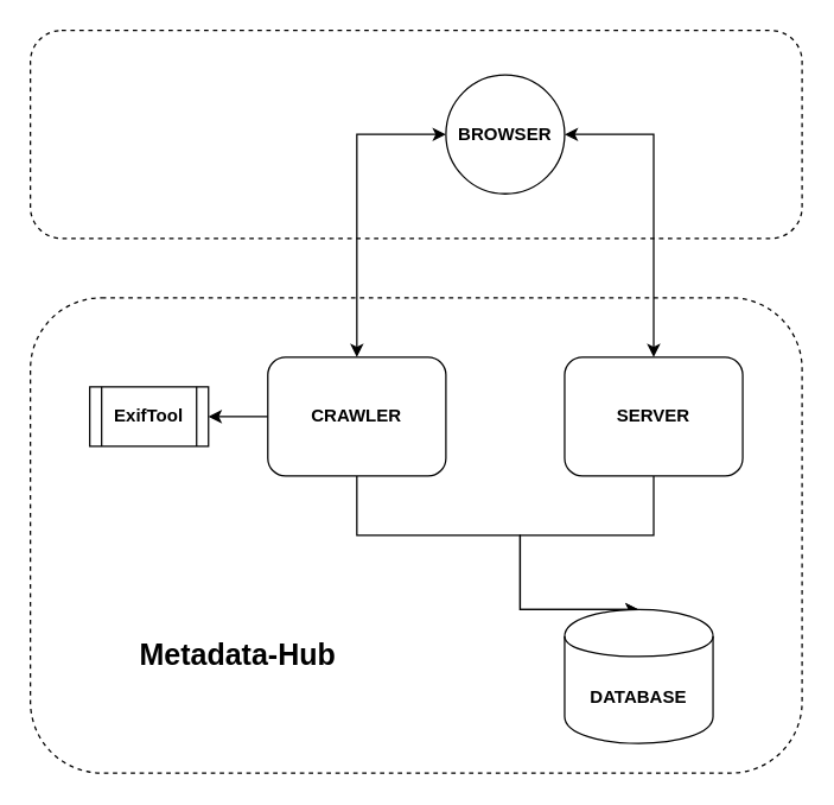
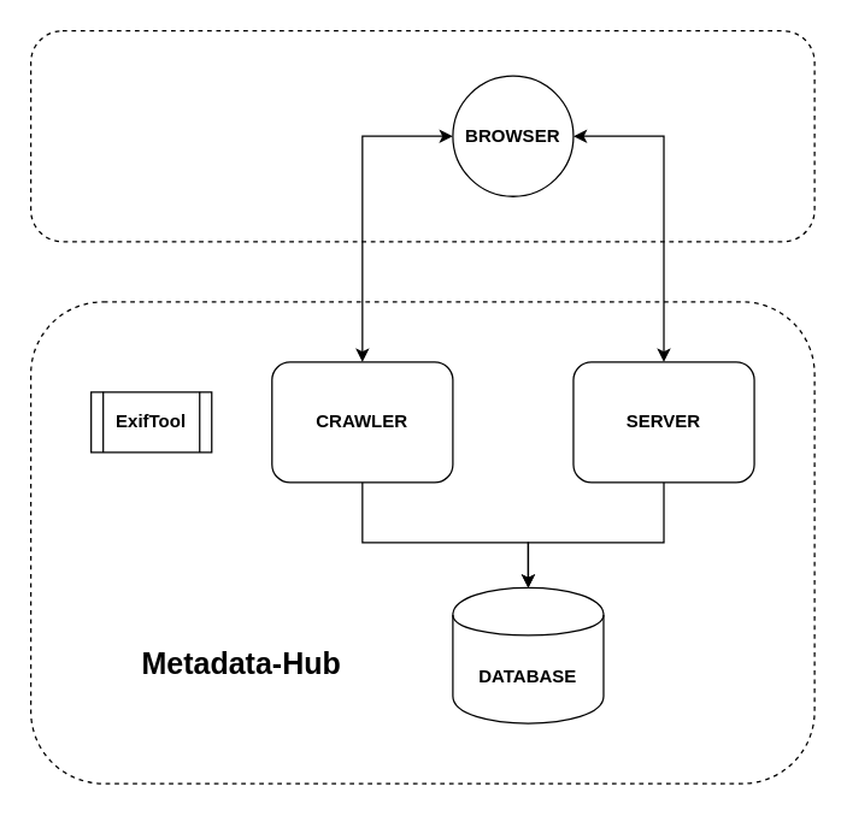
  <mxCell id="0" />
  <mxCell id="1" parent="0" />
  <mxCell id="2" value="" style="rounded=1;whiteSpace=wrap;html=1;fillColor=none;dashed=1;" vertex="1" parent="1"><mxGeometry x="20" y="20" width="520" height="140" as="geometry" /></mxCell>
- <mxCell id="3" style="edgeStyle=orthogonalEdgeStyle;rounded=0;orthogonalLoop=1;jettySize=auto;html=1;exitX=0;exitY=0.5;exitDx=0;exitDy=0;entryX=1;entryY=0.5;entryDx=0;entryDy=0;" edge="1" parent="1" source="5" target="8"><mxGeometry relative="1" as="geometry" /></mxCell>
  <mxCell id="4" style="edgeStyle=orthogonalEdgeStyle;rounded=0;orthogonalLoop=1;jettySize=auto;html=1;exitX=0.5;exitY=1;exitDx=0;exitDy=0;entryX=0.5;entryY=0;entryDx=0;entryDy=0;" edge="1" parent="1" source="5" target="9"><mxGeometry relative="1" as="geometry"><Array as="points"><mxPoint x="240" y="360" /><mxPoint x="350" y="360" /></Array></mxGeometry></mxCell>
  <mxCell id="5" value="&lt;b&gt;CRAWLER&lt;/b&gt;" style="rounded=1;whiteSpace=wrap;html=1;" vertex="1" parent="1"><mxGeometry x="180" y="240" width="120" height="80" as="geometry" /></mxCell>
  <mxCell id="6" style="edgeStyle=orthogonalEdgeStyle;rounded=0;orthogonalLoop=1;jettySize=auto;html=1;exitX=0.5;exitY=1;exitDx=0;exitDy=0;entryX=0.5;entryY=0;entryDx=0;entryDy=0;" edge="1" parent="1" source="7" target="9"><mxGeometry relative="1" as="geometry"><Array as="points"><mxPoint x="440" y="360" /><mxPoint x="350" y="360" /></Array></mxGeometry></mxCell>
  <mxCell id="7" value="&lt;b&gt;SERVER&lt;/b&gt;" style="rounded=1;whiteSpace=wrap;html=1;" vertex="1" parent="1"><mxGeometry x="380" y="240" width="120" height="80" as="geometry" /></mxCell>
  <mxCell id="8" value="&lt;b&gt;ExifTool&lt;/b&gt;" style="shape=process;whiteSpace=wrap;html=1;backgroundOutline=1;" vertex="1" parent="1"><mxGeometry x="60" y="260" width="80" height="40" as="geometry" /></mxCell>
- <mxCell id="9" value="&lt;b&gt;DATABASE&lt;/b&gt;" style="shape=cylinder;whiteSpace=wrap;html=1;boundedLbl=1;backgroundOutline=1;" vertex="1" parent="1"><mxGeometry x="380" y="410" width="100" height="90" as="geometry" /></mxCell>
+ <mxCell id="9" value="&lt;b&gt;DATABASE&lt;/b&gt;" style="shape=cylinder;whiteSpace=wrap;html=1;boundedLbl=1;backgroundOutline=1;" vertex="1" parent="1"><mxGeometry x="300" y="390" width="100" height="90" as="geometry" /></mxCell>
  <mxCell id="10" style="edgeStyle=orthogonalEdgeStyle;rounded=0;orthogonalLoop=1;jettySize=auto;html=1;exitX=0;exitY=0.5;exitDx=0;exitDy=0;entryX=0.5;entryY=0;entryDx=0;entryDy=0;startArrow=classic;startFill=1;" edge="1" parent="1" source="12" target="5"><mxGeometry relative="1" as="geometry" /></mxCell>
  <mxCell id="11" style="edgeStyle=orthogonalEdgeStyle;rounded=0;orthogonalLoop=1;jettySize=auto;html=1;exitX=1;exitY=0.5;exitDx=0;exitDy=0;entryX=0.5;entryY=0;entryDx=0;entryDy=0;startArrow=classic;startFill=1;" edge="1" parent="1" source="12" target="7"><mxGeometry relative="1" as="geometry" /></mxCell>
  <mxCell id="12" value="&lt;b&gt;BROWSER&lt;/b&gt;" style="ellipse;whiteSpace=wrap;html=1;aspect=fixed;" vertex="1" parent="1"><mxGeometry x="300" y="50" width="80" height="80" as="geometry" /></mxCell>
  <mxCell id="13" value="" style="rounded=1;whiteSpace=wrap;html=1;fillColor=none;dashed=1;" vertex="1" parent="1"><mxGeometry x="20" y="200" width="520" height="320" as="geometry" /></mxCell>
  <mxCell id="14" value="&lt;font style=&quot;font-size: 20px&quot;&gt;&lt;b&gt;Metadata-Hub&lt;/b&gt;&lt;/font&gt;" style="text;html=1;strokeColor=none;fillColor=none;align=center;verticalAlign=middle;whiteSpace=wrap;rounded=0;dashed=1;" vertex="1" parent="1"><mxGeometry x="60" y="400" width="200" height="80" as="geometry" /></mxCell>
